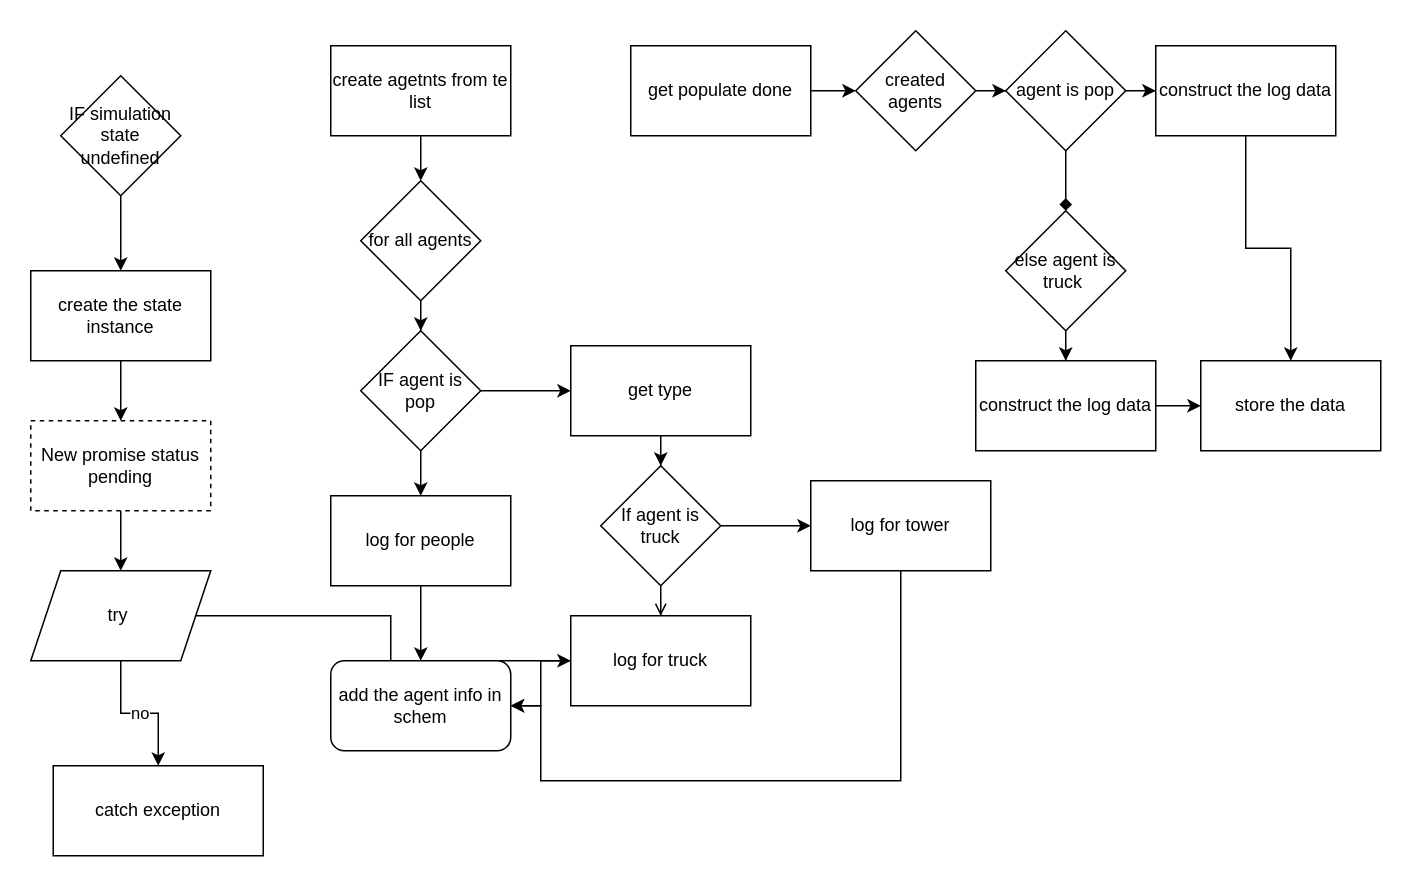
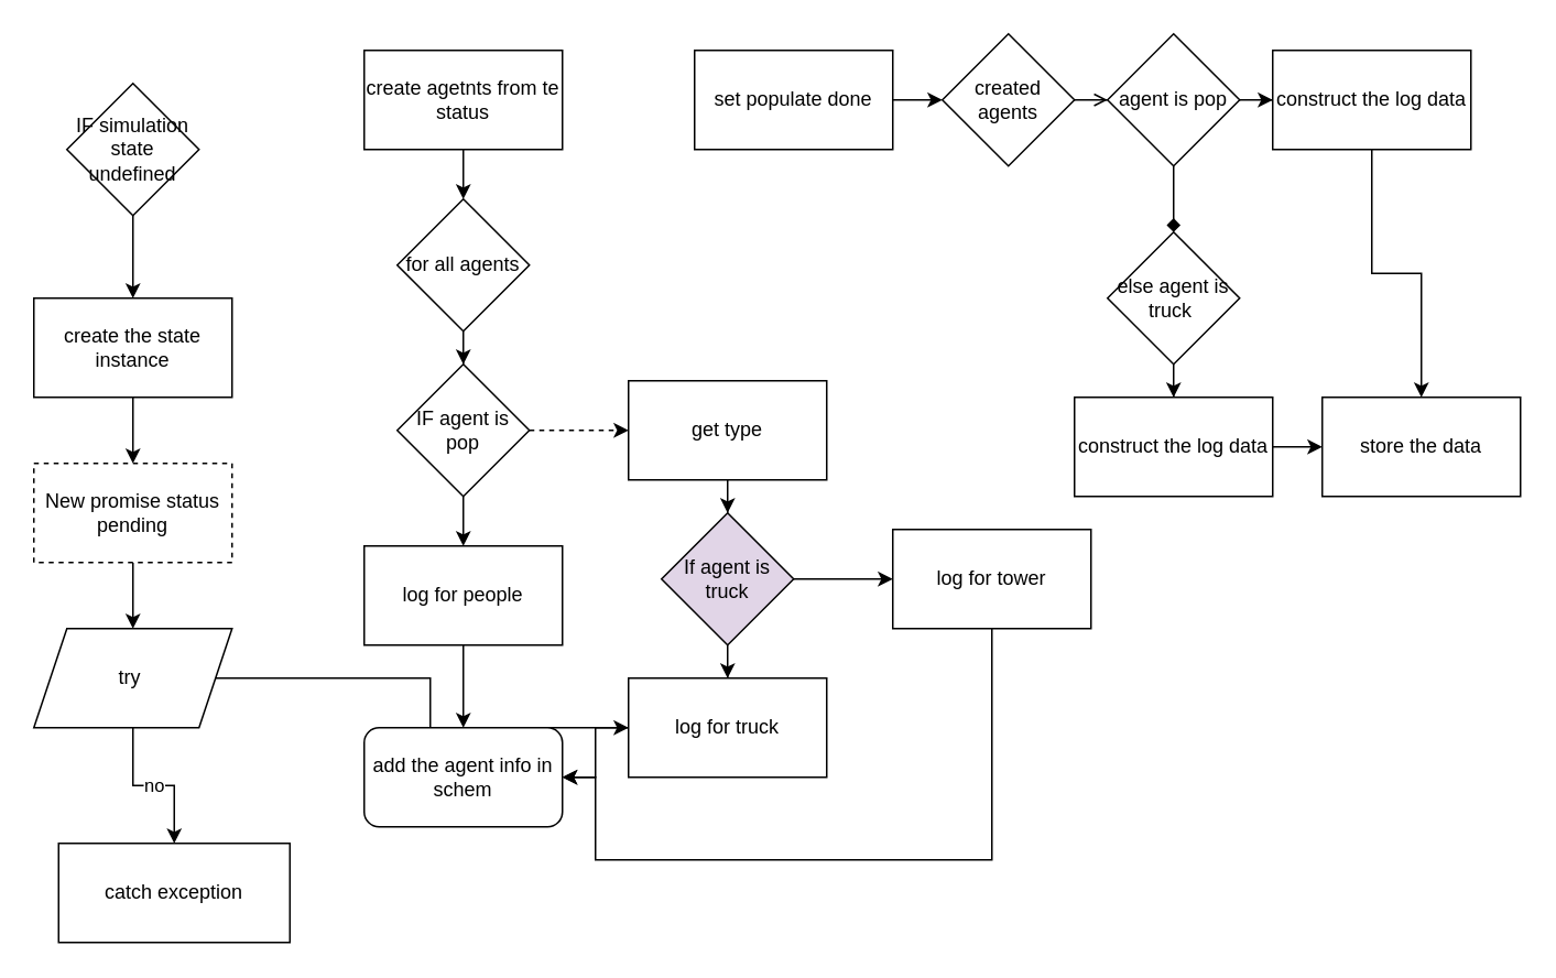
  <mxCell id="0" />
  <mxCell id="1" parent="0" />
  <mxCell id="2" value="" style="edgeStyle=orthogonalEdgeStyle;rounded=0;orthogonalLoop=1;jettySize=auto;html=1;" edge="1" parent="1" source="3" target="5"><mxGeometry relative="1" as="geometry" /></mxCell>
  <mxCell id="3" value="IF simulation state undefined" style="rhombus;whiteSpace=wrap;html=1;" vertex="1" parent="1"><mxGeometry x="40" y="50" width="80" height="80" as="geometry" /></mxCell>
  <mxCell id="4" value="" style="edgeStyle=orthogonalEdgeStyle;rounded=0;orthogonalLoop=1;jettySize=auto;html=1;" edge="1" parent="1" source="5" target="7"><mxGeometry relative="1" as="geometry" /></mxCell>
  <mxCell id="5" value="create the state instance" style="whiteSpace=wrap;html=1;" vertex="1" parent="1"><mxGeometry x="20" y="180" width="120" height="60" as="geometry" /></mxCell>
  <mxCell id="6" value="" style="edgeStyle=orthogonalEdgeStyle;rounded=0;orthogonalLoop=1;jettySize=auto;html=1;" edge="1" parent="1" source="7" target="10"><mxGeometry relative="1" as="geometry" /></mxCell>
  <mxCell id="7" value="New promise status pending" style="whiteSpace=wrap;html=1;dashed=1;" vertex="1" parent="1"><mxGeometry x="20" y="280" width="120" height="60" as="geometry" /></mxCell>
  <mxCell id="8" value="" style="edgeStyle=orthogonalEdgeStyle;rounded=0;orthogonalLoop=1;jettySize=auto;html=1;" edge="1" parent="1" source="10" target="26"><mxGeometry relative="1" as="geometry" /></mxCell>
  <mxCell id="9" value="no" style="edgeStyle=orthogonalEdgeStyle;rounded=0;orthogonalLoop=1;jettySize=auto;html=1;" edge="1" parent="1" source="10" target="43"><mxGeometry relative="1" as="geometry" /></mxCell>
  <mxCell id="10" value="try&amp;nbsp;" style="shape=parallelogram;perimeter=parallelogramPerimeter;whiteSpace=wrap;html=1;fixedSize=1;" vertex="1" parent="1"><mxGeometry x="20" y="380" width="120" height="60" as="geometry" /></mxCell>
  <mxCell id="11" value="" style="edgeStyle=orthogonalEdgeStyle;rounded=0;orthogonalLoop=1;jettySize=auto;html=1;" edge="1" parent="1" source="12"><mxGeometry relative="1" as="geometry"><mxPoint x="280" y="120" as="targetPoint" /></mxGeometry></mxCell>
- <mxCell id="12" value="create agetnts from te list" style="whiteSpace=wrap;html=1;" vertex="1" parent="1"><mxGeometry x="220" y="30" width="120" height="60" as="geometry" /></mxCell>
+ <mxCell id="12" value="create agetnts from te status" style="whiteSpace=wrap;html=1;" vertex="1" parent="1"><mxGeometry x="220" y="30" width="120" height="60" as="geometry" /></mxCell>
  <mxCell id="13" value="" style="edgeStyle=orthogonalEdgeStyle;rounded=0;orthogonalLoop=1;jettySize=auto;html=1;" edge="1" parent="1" source="14" target="17"><mxGeometry relative="1" as="geometry" /></mxCell>
  <mxCell id="14" value="for all agents" style="rhombus;whiteSpace=wrap;html=1;" vertex="1" parent="1"><mxGeometry x="240" y="120" width="80" height="80" as="geometry" /></mxCell>
  <mxCell id="15" value="" style="edgeStyle=orthogonalEdgeStyle;rounded=0;orthogonalLoop=1;jettySize=auto;html=1;" edge="1" parent="1" source="17" target="19"><mxGeometry relative="1" as="geometry" /></mxCell>
- <mxCell id="16" value="" style="edgeStyle=orthogonalEdgeStyle;rounded=0;orthogonalLoop=1;jettySize=auto;html=1;" edge="1" parent="1" source="17" target="21"><mxGeometry relative="1" as="geometry" /></mxCell>
+ <mxCell id="16" value="" style="edgeStyle=orthogonalEdgeStyle;rounded=0;orthogonalLoop=1;jettySize=auto;html=1;dashed=1;" edge="1" parent="1" source="17" target="21"><mxGeometry relative="1" as="geometry" /></mxCell>
  <mxCell id="17" value="IF agent is pop" style="rhombus;whiteSpace=wrap;html=1;" vertex="1" parent="1"><mxGeometry x="240" y="220" width="80" height="80" as="geometry" /></mxCell>
  <mxCell id="18" value="" style="edgeStyle=orthogonalEdgeStyle;rounded=0;orthogonalLoop=1;jettySize=auto;html=1;" edge="1" parent="1" source="19" target="29"><mxGeometry relative="1" as="geometry" /></mxCell>
  <mxCell id="19" value="log for people" style="whiteSpace=wrap;html=1;" vertex="1" parent="1"><mxGeometry x="220" y="330" width="120" height="60" as="geometry" /></mxCell>
  <mxCell id="20" value="" style="edgeStyle=orthogonalEdgeStyle;rounded=0;orthogonalLoop=1;jettySize=auto;html=1;" edge="1" parent="1" source="21" target="24"><mxGeometry relative="1" as="geometry" /></mxCell>
  <mxCell id="21" value="get type" style="whiteSpace=wrap;html=1;" vertex="1" parent="1"><mxGeometry x="380" y="230" width="120" height="60" as="geometry" /></mxCell>
- <mxCell id="22" value="" style="edgeStyle=orthogonalEdgeStyle;rounded=0;orthogonalLoop=1;jettySize=auto;html=1;endArrow=open;" edge="1" parent="1" source="24" target="26"><mxGeometry relative="1" as="geometry" /></mxCell>
+ <mxCell id="22" value="" style="edgeStyle=orthogonalEdgeStyle;rounded=0;orthogonalLoop=1;jettySize=auto;html=1;" edge="1" parent="1" source="24" target="26"><mxGeometry relative="1" as="geometry" /></mxCell>
  <mxCell id="23" value="" style="edgeStyle=orthogonalEdgeStyle;rounded=0;orthogonalLoop=1;jettySize=auto;html=1;" edge="1" parent="1" source="24" target="28"><mxGeometry relative="1" as="geometry" /></mxCell>
- <mxCell id="24" value="If agent is truck" style="rhombus;whiteSpace=wrap;html=1;" vertex="1" parent="1"><mxGeometry x="400" y="310" width="80" height="80" as="geometry" /></mxCell>
+ <mxCell id="24" value="If agent is truck" style="rhombus;whiteSpace=wrap;html=1;fillColor=#e1d5e7;" vertex="1" parent="1"><mxGeometry x="400" y="310" width="80" height="80" as="geometry" /></mxCell>
  <mxCell id="25" style="edgeStyle=orthogonalEdgeStyle;rounded=0;orthogonalLoop=1;jettySize=auto;html=1;entryX=1;entryY=0.5;entryDx=0;entryDy=0;" edge="1" parent="1" source="26" target="29"><mxGeometry relative="1" as="geometry" /></mxCell>
  <mxCell id="26" value="log for truck" style="whiteSpace=wrap;html=1;" vertex="1" parent="1"><mxGeometry x="380" y="410" width="120" height="60" as="geometry" /></mxCell>
  <mxCell id="27" style="edgeStyle=orthogonalEdgeStyle;rounded=0;orthogonalLoop=1;jettySize=auto;html=1;entryX=1;entryY=0.5;entryDx=0;entryDy=0;" edge="1" parent="1" source="28" target="29"><mxGeometry relative="1" as="geometry"><Array as="points"><mxPoint x="600" y="520" /><mxPoint x="360" y="520" /><mxPoint x="360" y="470" /></Array></mxGeometry></mxCell>
  <mxCell id="28" value="log for tower" style="whiteSpace=wrap;html=1;" vertex="1" parent="1"><mxGeometry x="540" y="320" width="120" height="60" as="geometry" /></mxCell>
  <mxCell id="29" value="add the agent info in schem" style="whiteSpace=wrap;html=1;rounded=1;" vertex="1" parent="1"><mxGeometry x="220" y="440" width="120" height="60" as="geometry" /></mxCell>
  <mxCell id="30" value="" style="edgeStyle=orthogonalEdgeStyle;rounded=0;orthogonalLoop=1;jettySize=auto;html=1;" edge="1" parent="1" source="31" target="33"><mxGeometry relative="1" as="geometry" /></mxCell>
- <mxCell id="31" value="get populate done" style="whiteSpace=wrap;html=1;" vertex="1" parent="1"><mxGeometry x="420" y="30" width="120" height="60" as="geometry" /></mxCell>
- <mxCell id="32" value="" style="edgeStyle=orthogonalEdgeStyle;rounded=0;orthogonalLoop=1;jettySize=auto;html=1;" edge="1" parent="1" source="33" target="36"><mxGeometry relative="1" as="geometry" /></mxCell>
+ <mxCell id="31" value="set populate done" style="whiteSpace=wrap;html=1;" vertex="1" parent="1"><mxGeometry x="420" y="30" width="120" height="60" as="geometry" /></mxCell>
+ <mxCell id="32" value="" style="edgeStyle=orthogonalEdgeStyle;rounded=0;orthogonalLoop=1;jettySize=auto;html=1;endArrow=open;" edge="1" parent="1" source="33" target="36"><mxGeometry relative="1" as="geometry" /></mxCell>
  <mxCell id="33" value="created agents" style="rhombus;whiteSpace=wrap;html=1;" vertex="1" parent="1"><mxGeometry x="570" y="20" width="80" height="80" as="geometry" /></mxCell>
  <mxCell id="34" value="" style="edgeStyle=orthogonalEdgeStyle;rounded=0;orthogonalLoop=1;jettySize=auto;html=1;" edge="1" parent="1" source="36" target="38"><mxGeometry relative="1" as="geometry" /></mxCell>
  <mxCell id="35" value="" style="edgeStyle=orthogonalEdgeStyle;rounded=0;orthogonalLoop=1;jettySize=auto;html=1;endArrow=diamond;" edge="1" parent="1" source="36" target="42"><mxGeometry relative="1" as="geometry" /></mxCell>
  <mxCell id="36" value="agent is pop" style="rhombus;whiteSpace=wrap;html=1;" vertex="1" parent="1"><mxGeometry x="670" y="20" width="80" height="80" as="geometry" /></mxCell>
  <mxCell id="37" style="edgeStyle=orthogonalEdgeStyle;rounded=0;orthogonalLoop=1;jettySize=auto;html=1;" edge="1" parent="1" source="38" target="44"><mxGeometry relative="1" as="geometry" /></mxCell>
  <mxCell id="38" value="construct the log data" style="whiteSpace=wrap;html=1;" vertex="1" parent="1"><mxGeometry x="770" y="30" width="120" height="60" as="geometry" /></mxCell>
  <mxCell id="39" value="" style="edgeStyle=orthogonalEdgeStyle;rounded=0;orthogonalLoop=1;jettySize=auto;html=1;" edge="1" parent="1" source="40" target="44"><mxGeometry relative="1" as="geometry" /></mxCell>
  <mxCell id="40" value="construct the log data" style="whiteSpace=wrap;html=1;" vertex="1" parent="1"><mxGeometry x="650" y="240" width="120" height="60" as="geometry" /></mxCell>
  <mxCell id="41" value="" style="edgeStyle=orthogonalEdgeStyle;rounded=0;orthogonalLoop=1;jettySize=auto;html=1;" edge="1" parent="1" source="42" target="40"><mxGeometry relative="1" as="geometry" /></mxCell>
  <mxCell id="42" value="else agent is truck&amp;nbsp;" style="rhombus;whiteSpace=wrap;html=1;" vertex="1" parent="1"><mxGeometry x="670" y="140" width="80" height="80" as="geometry" /></mxCell>
  <mxCell id="43" value="catch exception" style="whiteSpace=wrap;html=1;" vertex="1" parent="1"><mxGeometry x="35" y="510" width="140" height="60" as="geometry" /></mxCell>
  <mxCell id="44" value="store the data" style="whiteSpace=wrap;html=1;" vertex="1" parent="1"><mxGeometry x="800" y="240" width="120" height="60" as="geometry" /></mxCell>
